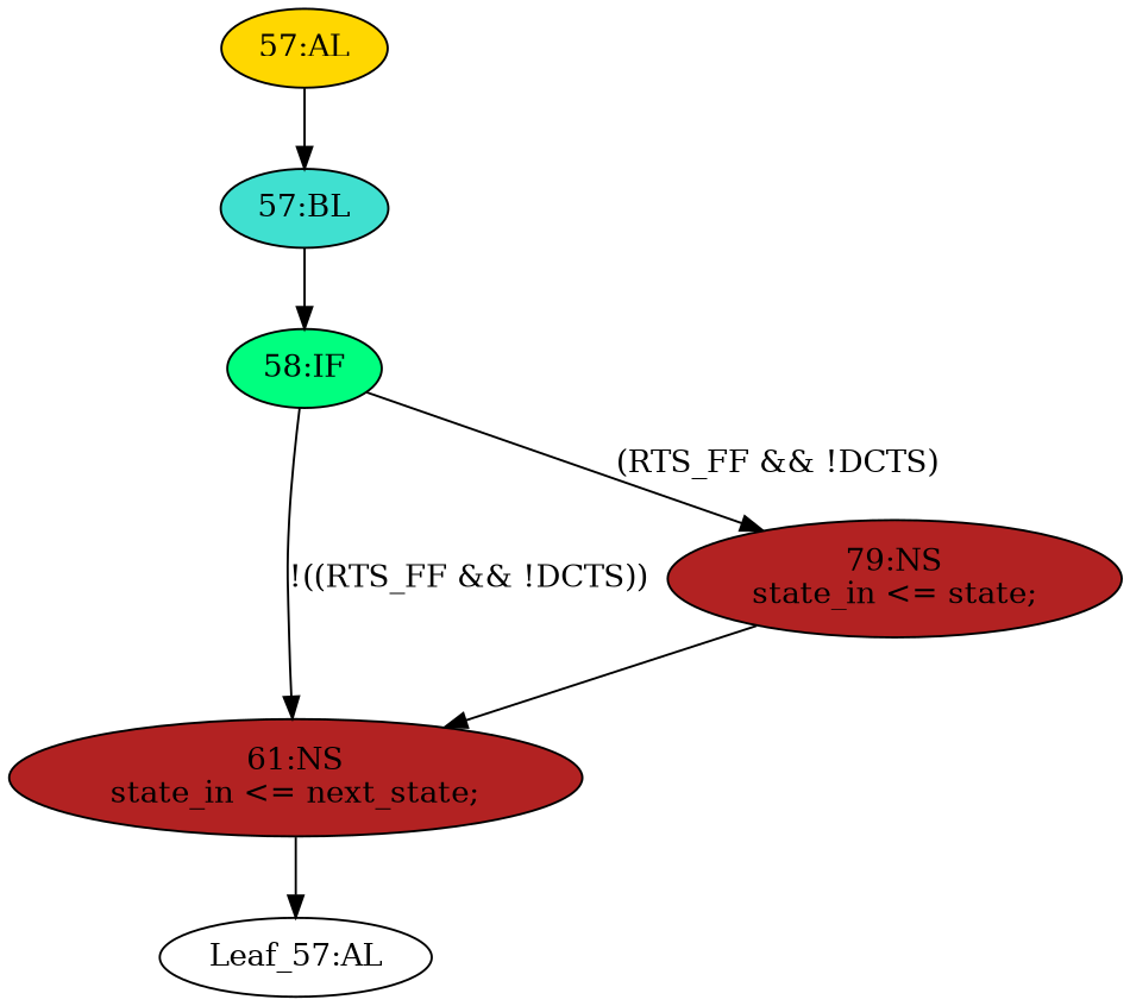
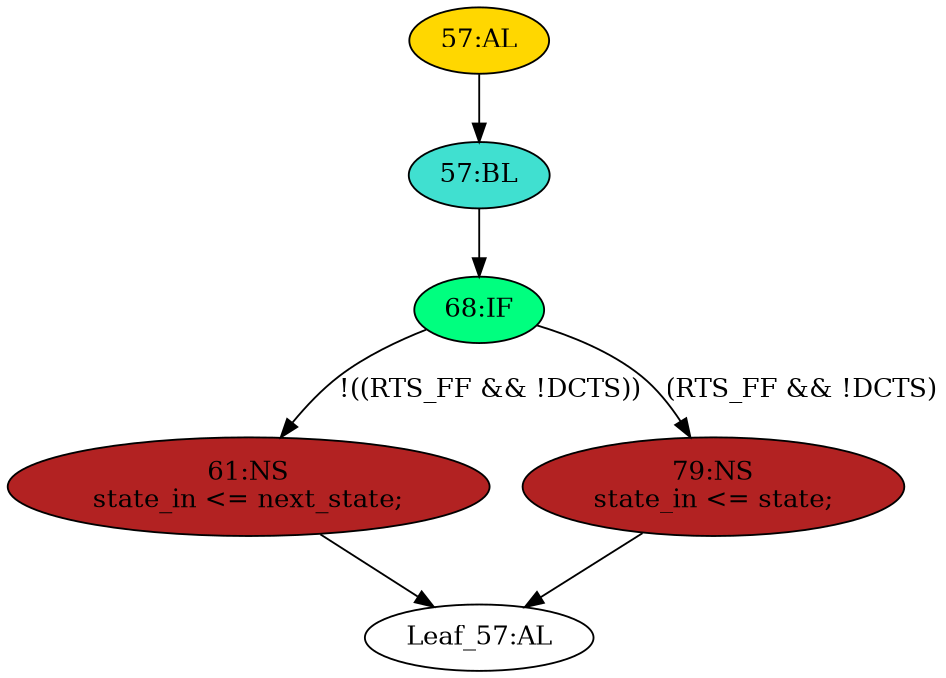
  strict digraph {
    node [fillcolor=firebrick statements="[]" style=filled typ=NonblockingSubstitution]
    edge [cond="[]" lineno=None]
    n1 [ast="<pyverilog.vparser.ast.NonblockingSubstitution object at 0x7fdb0bedb050>" label="61:NS\nstate_in <= next_state;" statements="[<pyverilog.vparser.ast.NonblockingSubstitution object at 0x7fdb0bedb050>]"]
    n2 [def_var="['state_in']" label="Leaf_57:AL" fillcolor="" statements="" style="" typ=""]
    n3 [ast="<pyverilog.vparser.ast.Block object at 0x7fdb0bedb210>" fillcolor=turquoise label="57:BL" typ=Block]
-   n4 [ast="<pyverilog.vparser.ast.IfStatement object at 0x7fdb0bedb250>" fillcolor=springgreen label="58:IF" typ=IfStatement]
+   n4 [ast="<pyverilog.vparser.ast.IfStatement object at 0x7fdb0bedb250>" fillcolor=springgreen label="68:IF" typ=IfStatement]
    n5 [ast="<pyverilog.vparser.ast.NonblockingSubstitution object at 0x7fdb0bedb310>" label="79:NS\nstate_in <= state;" statements="[<pyverilog.vparser.ast.NonblockingSubstitution object at 0x7fdb0bedb310>]"]
    n6 [ast="<pyverilog.vparser.ast.Always object at 0x7fdb0bedb550>" clk_sens=False fillcolor=gold label="57:AL" sens="['RTS_FF', 'DCTS', 'state', 'next_state']" typ=Always use_var="['RTS_FF', 'DCTS', 'state', 'next_state']"]
    n1 -> n2
    n3 -> n4
    n4 -> n1 [cond="['RTS_FF', 'DCTS']" label="!((RTS_FF && !DCTS))" lineno=58]
    n4 -> n5 [cond="['RTS_FF', 'DCTS']" label="(RTS_FF && !DCTS)" lineno=58]
-   n5 -> n1
+   n5 -> n2
    n6 -> n3
  }
